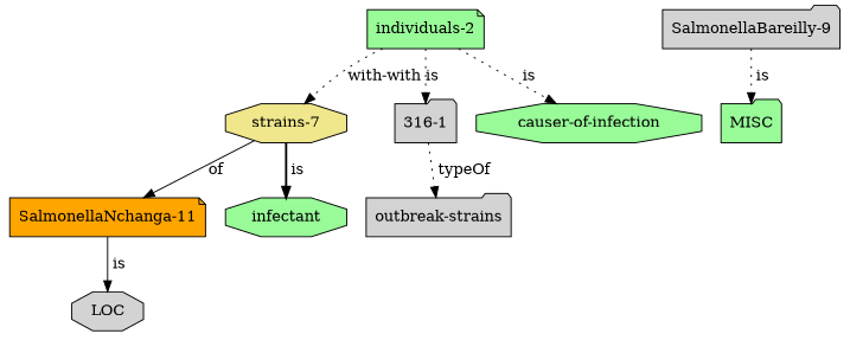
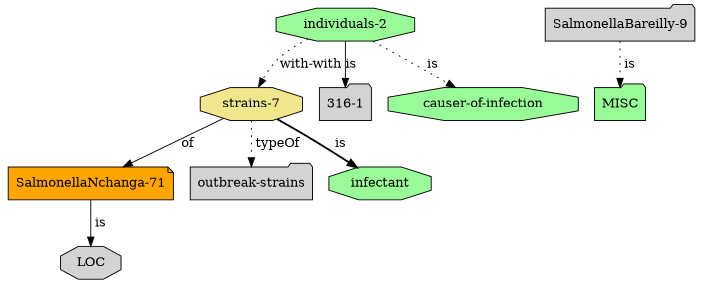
  digraph {
    node [fillcolor=palegreen shape=octagon style=filled]
    edge [style=dotted]
-   "individuals-2" [shape=note]
+   "individuals-2"
    "strains-7" [fillcolor=khaki]
    "316-1" [fillcolor=lightgrey shape=folder]
    "causer-of-infection"
-   "SalmonellaNchanga-11" [fillcolor=orange shape=note]
+   "SalmonellaNchanga-11" [fillcolor=orange shape=note label="SalmonellaNchanga-71"]
    "outbreak-strains" [fillcolor=lightgrey shape=folder]
    infectant
    LOC [fillcolor=lightgrey]
    "SalmonellaBareilly-9" [fillcolor=lightgrey shape=folder]
    MISC [shape=folder]
    "individuals-2" -> "strains-7" [label="with-with"]
-   "individuals-2" -> "316-1" [label=is]
+   "individuals-2" -> "316-1" [label=is style=solid]
    "individuals-2" -> "causer-of-infection" [label=" is "]
    "strains-7" -> "SalmonellaNchanga-11" [label=of style=solid]
-   "316-1" -> "outbreak-strains" [label=" typeOf "]
+   "strains-7" -> "outbreak-strains" [label=" typeOf "]
    "strains-7" -> infectant [label=" is " style=bold]
    "SalmonellaNchanga-11" -> LOC [label=" is " style=solid]
    "SalmonellaBareilly-9" -> MISC [label=" is "]
  }
